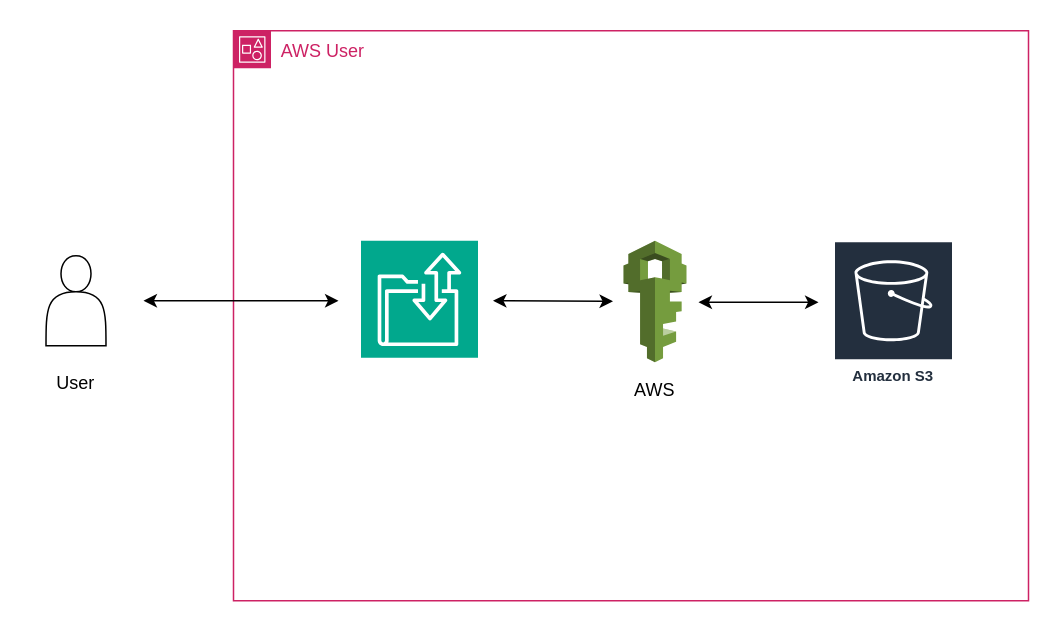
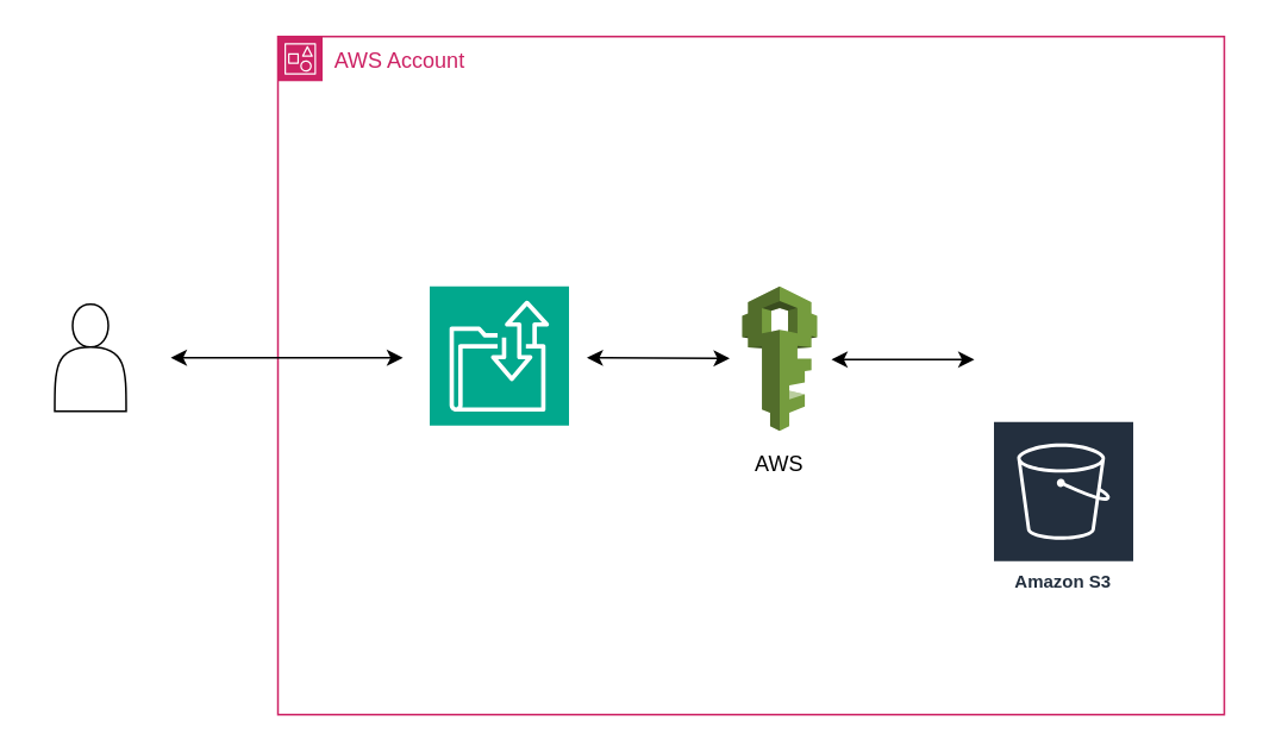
  <mxCell id="0" />
  <mxCell id="1" parent="0" />
- <mxCell id="2" value="AWS User" style="points=[[0,0],[0.25,0],[0.5,0],[0.75,0],[1,0],[1,0.25],[1,0.5],[1,0.75],[1,1],[0.75,1],[0.5,1],[0.25,1],[0,1],[0,0.75],[0,0.5],[0,0.25]];outlineConnect=0;gradientColor=none;html=1;whiteSpace=wrap;fontSize=12;fontStyle=0;container=1;pointerEvents=0;collapsible=0;recursiveResize=0;shape=mxgraph.aws4.group;grIcon=mxgraph.aws4.group_account;strokeColor=#CD2264;fillColor=none;verticalAlign=top;align=left;spacingLeft=30;fontColor=#CD2264;dashed=0;" vertex="1" parent="1"><mxGeometry x="155" y="20" width="530" height="380" as="geometry" /></mxCell>
+ <mxCell id="2" value="AWS Account" style="points=[[0,0],[0.25,0],[0.5,0],[0.75,0],[1,0],[1,0.25],[1,0.5],[1,0.75],[1,1],[0.75,1],[0.5,1],[0.25,1],[0,1],[0,0.75],[0,0.5],[0,0.25]];outlineConnect=0;gradientColor=none;html=1;whiteSpace=wrap;fontSize=12;fontStyle=0;container=1;pointerEvents=0;collapsible=0;recursiveResize=0;shape=mxgraph.aws4.group;grIcon=mxgraph.aws4.group_account;strokeColor=#CD2264;fillColor=none;verticalAlign=top;align=left;spacingLeft=30;fontColor=#CD2264;dashed=0;" vertex="1" parent="1"><mxGeometry x="155" y="20" width="530" height="380" as="geometry" /></mxCell>
  <mxCell id="3" value="" style="group" vertex="1" connectable="0" parent="2"><mxGeometry x="85" y="140" width="78" height="115" as="geometry" /></mxCell>
  <mxCell id="4" value="" style="sketch=0;points=[[0,0,0],[0.25,0,0],[0.5,0,0],[0.75,0,0],[1,0,0],[0,1,0],[0.25,1,0],[0.5,1,0],[0.75,1,0],[1,1,0],[0,0.25,0],[0,0.5,0],[0,0.75,0],[1,0.25,0],[1,0.5,0],[1,0.75,0]];outlineConnect=0;fontColor=#232F3E;fillColor=#01A88D;strokeColor=#ffffff;dashed=0;verticalLabelPosition=bottom;verticalAlign=top;align=center;html=1;fontSize=12;fontStyle=0;aspect=fixed;shape=mxgraph.aws4.resourceIcon;resIcon=mxgraph.aws4.transfer_family;" vertex="1" parent="3"><mxGeometry width="78" height="78" as="geometry" /></mxCell>
- <mxCell id="5" value="Amazon S3" style="sketch=0;outlineConnect=0;fontColor=#232F3E;gradientColor=none;strokeColor=#ffffff;fillColor=#232F3E;dashed=0;verticalLabelPosition=middle;verticalAlign=bottom;align=center;html=1;whiteSpace=wrap;fontSize=10;fontStyle=1;spacing=3;shape=mxgraph.aws4.productIcon;prIcon=mxgraph.aws4.s3;" vertex="1" parent="2"><mxGeometry x="400" y="140" width="80" height="100" as="geometry" /></mxCell>
+ <mxCell id="5" value="Amazon S3" style="sketch=0;outlineConnect=0;fontColor=#232F3E;gradientColor=none;strokeColor=#ffffff;fillColor=#232F3E;dashed=0;verticalLabelPosition=middle;verticalAlign=bottom;align=center;html=1;whiteSpace=wrap;fontSize=10;fontStyle=1;spacing=3;shape=mxgraph.aws4.productIcon;prIcon=mxgraph.aws4.s3;" vertex="1" parent="2"><mxGeometry x="400" y="215" width="80" height="100" as="geometry" /></mxCell>
  <mxCell id="6" value="" style="outlineConnect=0;dashed=0;verticalLabelPosition=bottom;verticalAlign=top;align=center;html=1;shape=mxgraph.aws3.iam;fillColor=#759C3E;gradientColor=none;" vertex="1" parent="2"><mxGeometry x="260" y="140" width="42" height="81" as="geometry" /></mxCell>
  <mxCell id="7" value="" style="endArrow=classic;startArrow=classic;html=1;rounded=0;" edge="1" parent="2"><mxGeometry width="50" height="50" relative="1" as="geometry"><mxPoint x="310" y="181" as="sourcePoint" /><mxPoint x="390" y="181" as="targetPoint" /></mxGeometry></mxCell>
  <mxCell id="8" value="" style="endArrow=classic;startArrow=classic;html=1;rounded=0;" edge="1" parent="2"><mxGeometry width="50" height="50" relative="1" as="geometry"><mxPoint x="173" y="180" as="sourcePoint" /><mxPoint x="253" y="180.396" as="targetPoint" /></mxGeometry></mxCell>
  <mxCell id="9" value="AWS" style="text;html=1;align=center;verticalAlign=middle;whiteSpace=wrap;rounded=0;" vertex="1" parent="2"><mxGeometry x="251" y="225" width="60" height="30" as="geometry" /></mxCell>
  <mxCell id="10" value="" style="group" vertex="1" connectable="0" parent="1"><mxGeometry x="20" y="170" width="60" height="100" as="geometry" /></mxCell>
  <mxCell id="11" value="" style="shape=actor;whiteSpace=wrap;html=1;" vertex="1" parent="10"><mxGeometry x="10" width="40" height="60" as="geometry" /></mxCell>
- <mxCell id="12" value="User" style="text;html=1;align=center;verticalAlign=middle;whiteSpace=wrap;rounded=0;" vertex="1" parent="10"><mxGeometry y="70" width="60" height="30" as="geometry" /></mxCell>
  <mxCell id="13" value="" style="endArrow=classic;startArrow=classic;html=1;rounded=0;" edge="1" parent="1"><mxGeometry width="50" height="50" relative="1" as="geometry"><mxPoint x="95" y="200" as="sourcePoint" /><mxPoint x="225" y="200" as="targetPoint" /></mxGeometry></mxCell>
